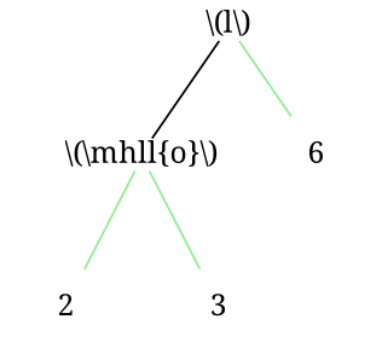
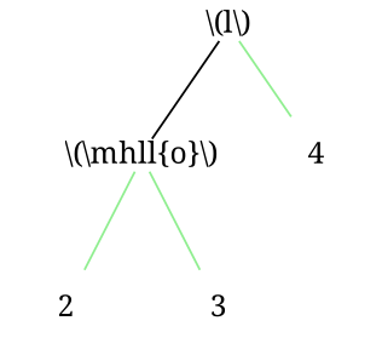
  graph {
    fontname="Noto Serif"
    node [shape=none fontname="Noto Serif"]
    edge [fontname="Noto Serif" color=lightgreen]
    n1 [label="\\(l\\)" shape=plain]
    n2 [label="\\(\\mhll{o}\\)" shape=plain]
-   4 [label=6]
+   4
    2
    3
    n1 -- n2 [color=""]
    n1 -- 4
    n2 -- 2
    n2 -- 3
  }
